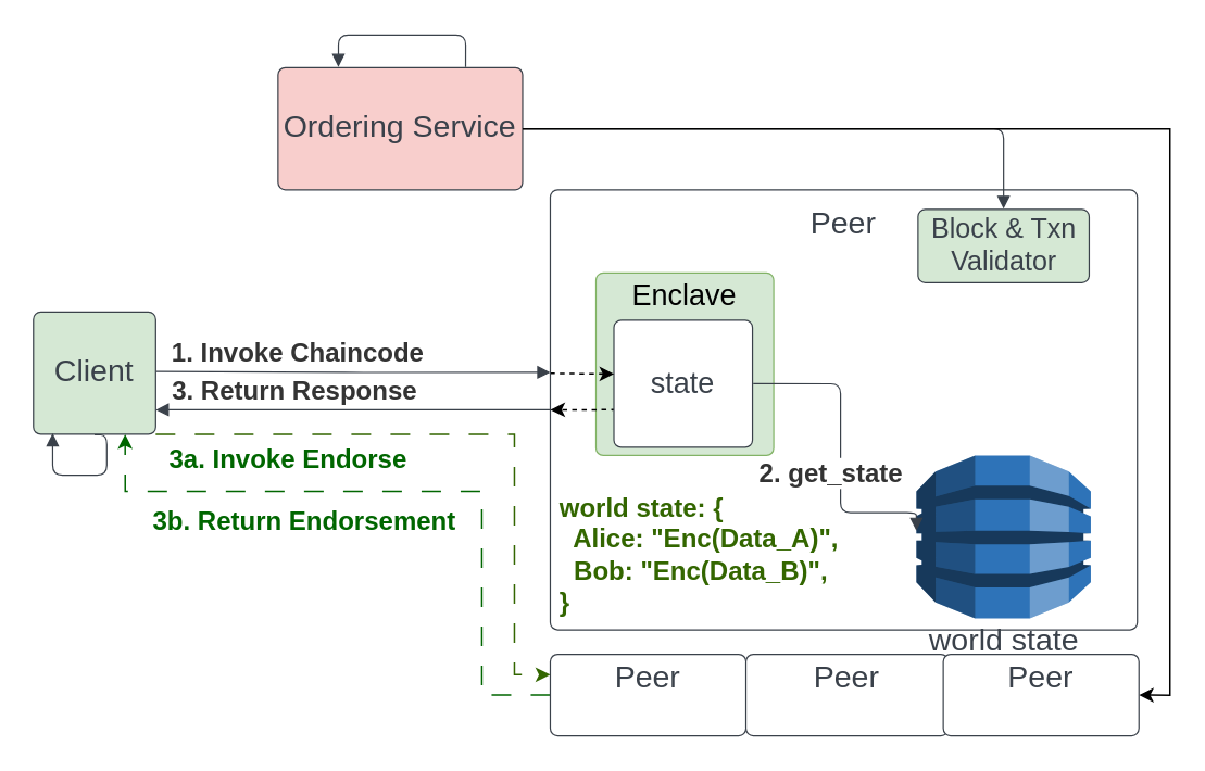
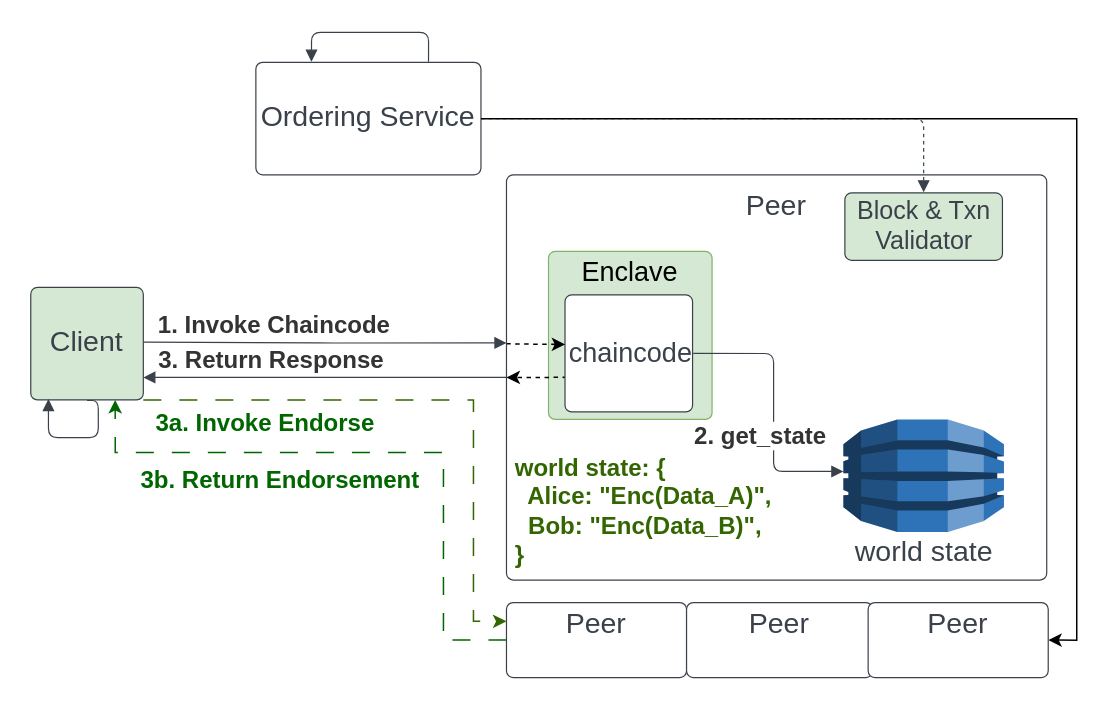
  <mxCell id="0" />
  <mxCell id="1" parent="0" />
  <mxCell id="2" style="edgeStyle=orthogonalEdgeStyle;rounded=0;orthogonalLoop=1;jettySize=auto;html=1;exitX=0;exitY=0.5;exitDx=0;exitDy=0;entryX=0.75;entryY=1;entryDx=0;entryDy=0;dashed=1;dashPattern=12 12;fillColor=#d5e8d4;strokeColor=#006600;" parent="1" source="4" target="5" edge="1"><mxGeometry relative="1" as="geometry"><Array as="points"><mxPoint x="295" y="426" /><mxPoint x="295" y="301" /><mxPoint x="76" y="301" /></Array></mxGeometry></mxCell>
  <mxCell id="3" value="&lt;font style=&quot;font-size: 16px;&quot; color=&quot;#006600&quot;&gt;&lt;b&gt;3b. Return Endorsement&lt;/b&gt;&lt;/font&gt;" style="edgeLabel;html=1;align=center;verticalAlign=middle;resizable=0;points=[];" parent="2" vertex="1" connectable="0"><mxGeometry x="0.3" y="1" relative="1" as="geometry"><mxPoint x="-4" y="16" as="offset" /></mxGeometry></mxCell>
  <mxCell id="4" value="&lt;font style=&quot;font-size: 19px;&quot;&gt;Peer&lt;/font&gt;&lt;br&gt;&lt;br&gt;&lt;br&gt;&lt;br&gt;&lt;br&gt;&lt;br&gt;&lt;br&gt;&lt;br&gt;&lt;br&gt;&lt;br&gt;&lt;div&gt;&lt;br/&gt;&lt;/div&gt;" style="html=1;overflow=block;blockSpacing=1;whiteSpace=wrap;fontSize=16.7;fontColor=#3a414a;spacing=3.8;strokeColor=#3a414a;strokeOpacity=100;rounded=1;absoluteArcSize=1;arcSize=9;strokeWidth=0.8;lucidId=gJdIC6EkD9Za;container=1;collapsible=0;" parent="1" vertex="1"><mxGeometry x="337" y="400.95" width="120" height="50" as="geometry" /></mxCell>
  <mxCell id="5" value="&lt;font style=&quot;font-size: 19px;&quot;&gt;Client&lt;/font&gt;" style="html=1;overflow=block;blockSpacing=1;whiteSpace=wrap;fontSize=16.7;fontColor=#3a414a;spacing=3.8;strokeColor=#3a414a;strokeOpacity=100;rounded=1;absoluteArcSize=1;arcSize=9;strokeWidth=0.8;lucidId=gJdIgxv0D-uK;fillColor=#d5e8d4;" parent="1" vertex="1"><mxGeometry x="20" y="190.95" width="75" height="75" as="geometry" /></mxCell>
- <mxCell id="6" value="&lt;font style=&quot;font-size: 19px;&quot;&gt;Ordering Service&lt;/font&gt;" style="html=1;overflow=block;blockSpacing=1;whiteSpace=wrap;fontSize=16.7;fontColor=#3a414a;spacing=3.8;strokeColor=#3a414a;strokeOpacity=100;rounded=1;absoluteArcSize=1;arcSize=9;strokeWidth=0.8;lucidId=gJdIvHb7BSO.;fillColor=#f8cecc;" parent="1" vertex="1"><mxGeometry x="170" y="40.95" width="150" height="75" as="geometry" /></mxCell>
+ <mxCell id="6" value="&lt;font style=&quot;font-size: 19px;&quot;&gt;Ordering Service&lt;/font&gt;" style="html=1;overflow=block;blockSpacing=1;whiteSpace=wrap;fontSize=16.7;fontColor=#3a414a;spacing=3.8;strokeColor=#3a414a;strokeOpacity=100;rounded=1;absoluteArcSize=1;arcSize=9;strokeWidth=0.8;lucidId=gJdIvHb7BSO.;" parent="1" vertex="1"><mxGeometry x="170" y="40.95" width="150" height="75" as="geometry" /></mxCell>
  <mxCell id="7" value="&lt;font style=&quot;font-size: 19px;&quot;&gt;Peer&lt;br&gt;&lt;br&gt;&lt;br&gt;&lt;br&gt;&lt;br&gt;&lt;br&gt;&lt;br&gt;&lt;br&gt;&lt;br&gt;&lt;br&gt;&lt;br&gt;&lt;/font&gt;" style="html=1;overflow=block;blockSpacing=1;whiteSpace=wrap;fontSize=16.7;fontColor=#3a414a;spacing=3.8;strokeColor=#3a414a;strokeOpacity=100;rounded=1;absoluteArcSize=1;arcSize=9;strokeWidth=0.8;lucidId=gJdIC6EkD9Za;container=1;collapsible=0;" parent="1" vertex="1"><mxGeometry x="337" y="115.95" width="360" height="270" as="geometry" /></mxCell>
  <mxCell id="8" value="&lt;span style=&quot;font-size: 18px;&quot;&gt;Enclave&lt;br&gt;&lt;br&gt;&lt;br&gt;&lt;br&gt;&lt;br&gt;&lt;/span&gt;" style="html=1;overflow=block;blockSpacing=1;whiteSpace=wrap;fontSize=16.7;spacing=3.8;strokeColor=#82b366;strokeOpacity=100;rounded=1;absoluteArcSize=1;arcSize=9;strokeWidth=0.8;lucidId=gJdI5SxZYz~T;fillColor=#d5e8d4;" parent="7" vertex="1"><mxGeometry x="28" y="51" width="109" height="112" as="geometry" /></mxCell>
  <mxCell id="9" style="edgeStyle=orthogonalEdgeStyle;rounded=0;orthogonalLoop=1;jettySize=auto;html=1;entryX=0;entryY=0.5;entryDx=0;entryDy=0;exitX=-0.016;exitY=0.705;exitDx=0;exitDy=0;exitPerimeter=0;dashed=1;" parent="7" source="10" target="7" edge="1"><mxGeometry relative="1" as="geometry"><Array as="points"><mxPoint x="39" y="135" /><mxPoint x="39" y="135" /></Array></mxGeometry></mxCell>
- <mxCell id="10" value="&lt;font style=&quot;font-size: 18px;&quot;&gt;state&lt;/font&gt;" style="html=1;overflow=block;blockSpacing=1;whiteSpace=wrap;fontSize=16.7;fontColor=#3a414a;spacing=3.8;strokeColor=#3a414a;strokeOpacity=100;rounded=1;absoluteArcSize=1;arcSize=9;strokeWidth=0.8;lucidId=gJdI5SxZYz~T;" parent="7" vertex="1"><mxGeometry x="39" y="80" width="85" height="78" as="geometry" /></mxCell>
- <mxCell id="11" value="&lt;font style=&quot;font-size: 19px;&quot;&gt;world state&lt;/font&gt;" style="html=1;overflow=block;blockSpacing=1;whiteSpace=wrap;shape=mxgraph.aws3.dynamo_db;labelPosition=center;verticalLabelPosition=bottom;align=center;verticalAlign=top;pointerEvents=1;fontSize=16.7;fontColor=#3a414a;spacing=3.8;strokeColor=#3a414a;strokeOpacity=100;rounded=1;absoluteArcSize=1;arcSize=9;fillColor=#2e73b8;strokeWidth=0.8;lucidId=gJdIeH.mhM4w;" parent="7" vertex="1"><mxGeometry x="224.5" y="163" width="107" height="100" as="geometry" /></mxCell>
+ <mxCell id="10" value="&lt;font style=&quot;font-size: 18px;&quot;&gt;chaincode&lt;/font&gt;" style="html=1;overflow=block;blockSpacing=1;whiteSpace=wrap;fontSize=16.7;fontColor=#3a414a;spacing=3.8;strokeColor=#3a414a;strokeOpacity=100;rounded=1;absoluteArcSize=1;arcSize=9;strokeWidth=0.8;lucidId=gJdI5SxZYz~T;" parent="7" vertex="1"><mxGeometry x="39" y="80" width="85" height="78" as="geometry" /></mxCell>
+ <mxCell id="11" value="&lt;font style=&quot;font-size: 19px;&quot;&gt;world state&lt;/font&gt;" style="html=1;overflow=block;blockSpacing=1;whiteSpace=wrap;shape=mxgraph.aws3.dynamo_db;labelPosition=center;verticalLabelPosition=bottom;align=center;verticalAlign=top;pointerEvents=1;fontSize=16.7;fontColor=#3a414a;spacing=3.8;strokeColor=#3a414a;strokeOpacity=100;rounded=1;absoluteArcSize=1;arcSize=9;fillColor=#2e73b8;strokeWidth=0.8;lucidId=gJdIeH.mhM4w;" parent="7" vertex="1"><mxGeometry x="224.5" y="163" width="107" height="75" as="geometry" /></mxCell>
  <mxCell id="12" value="Block &amp;amp; Txn&lt;br&gt;Validator" style="html=1;overflow=block;blockSpacing=1;whiteSpace=wrap;fontSize=16.7;fontColor=#3a414a;spacing=3.8;strokeColor=#3a414a;strokeOpacity=100;rounded=1;absoluteArcSize=1;arcSize=9;strokeWidth=0.8;lucidId=gJdIPFnTu.oT;fillColor=#d5e8d4;" parent="7" vertex="1"><mxGeometry x="225.5" y="12" width="105" height="45" as="geometry" /></mxCell>
  <mxCell id="13" value="" style="html=1;jettySize=18;whiteSpace=wrap;fontSize=13;strokeColor=#3a414a;strokeOpacity=100;strokeWidth=0.8;rounded=1;arcSize=12;edgeStyle=orthogonalEdgeStyle;startArrow=none;endArrow=block;endFill=1;exitX=1.005;exitY=0.5;exitPerimeter=0;entryX=0;entryY=0.462;entryPerimeter=0;lucidId=gJdI9AyTRsS.;" parent="7" source="10" target="11" edge="1"><mxGeometry width="100" height="100" relative="1" as="geometry"><Array as="points"><mxPoint x="178" y="119" /><mxPoint x="178" y="198" /></Array></mxGeometry></mxCell>
  <mxCell id="14" value="&lt;font style=&quot;font-size: 16px;&quot;&gt;2. get_state&lt;/font&gt;" style="text;html=1;resizable=0;labelBackgroundColor=default;align=center;verticalAlign=middle;fontStyle=1;fontColor=#333333;fontSize=13.3;" parent="13" vertex="1"><mxGeometry x="-0.478" relative="1" as="geometry"><mxPoint x="-3" y="55" as="offset" /></mxGeometry></mxCell>
  <mxCell id="15" value="&lt;font color=&quot;#336600&quot; style=&quot;font-size: 16px;&quot;&gt;world state: {&lt;br style=&quot;border-color: var(--border-color);&quot;&gt;&amp;nbsp; Alice: &quot;Enc(Data_A)&quot;,&lt;br style=&quot;border-color: var(--border-color);&quot;&gt;&amp;nbsp; Bob: &quot;Enc(Data_B)&quot;,&lt;br style=&quot;border-color: var(--border-color);&quot;&gt;}&lt;/font&gt;" style="text;html=1;resizable=0;labelBackgroundColor=default;align=left;verticalAlign=middle;fontStyle=1;fontColor=#333333;fontSize=13.3;" parent="7" vertex="1"><mxGeometry x="4.005" y="224" as="geometry" /></mxCell>
  <mxCell id="16" style="edgeStyle=orthogonalEdgeStyle;rounded=0;orthogonalLoop=1;jettySize=auto;html=1;entryX=0.001;entryY=0.417;entryDx=0;entryDy=0;entryPerimeter=0;exitX=0.002;exitY=0.423;exitDx=0;exitDy=0;exitPerimeter=0;dashed=1;startArrow=classic;startFill=1;endArrow=none;endFill=0;" parent="7" source="10" target="7" edge="1"><mxGeometry relative="1" as="geometry"><Array as="points"><mxPoint x="29" y="113" /></Array></mxGeometry></mxCell>
  <mxCell id="17" value="" style="html=1;jettySize=18;whiteSpace=wrap;fontSize=13;strokeColor=#3a414a;strokeOpacity=100;strokeWidth=0.8;rounded=1;arcSize=12;edgeStyle=orthogonalEdgeStyle;startArrow=none;endArrow=block;endFill=1;exitX=1.005;exitY=0.5;exitPerimeter=0;lucidId=gJdIXWOxPbk5;" parent="1" edge="1"><mxGeometry width="100" height="100" relative="1" as="geometry"><Array as="points" /><mxPoint x="95.375" y="227.45" as="sourcePoint" /><mxPoint x="337" y="227.95" as="targetPoint" /></mxGeometry></mxCell>
  <mxCell id="18" value="&lt;font size=&quot;1&quot; color=&quot;#333333&quot;&gt;&lt;span style=&quot;caret-color: rgb(51, 51, 51);&quot;&gt;&lt;b style=&quot;font-size: 16px;&quot;&gt;1. Invoke Chaincode&lt;/b&gt;&lt;/span&gt;&lt;/font&gt;" style="text;html=1;resizable=0;labelBackgroundColor=default;align=center;verticalAlign=middle;" parent="17" vertex="1"><mxGeometry x="-0.662" relative="1" as="geometry"><mxPoint x="45" y="-12" as="offset" /></mxGeometry></mxCell>
  <mxCell id="19" style="edgeStyle=orthogonalEdgeStyle;rounded=0;orthogonalLoop=1;jettySize=auto;html=1;exitX=0;exitY=0;exitDx=0;exitDy=0;" parent="17" source="18" target="18" edge="1"><mxGeometry relative="1" as="geometry" /></mxCell>
  <mxCell id="20" style="edgeStyle=orthogonalEdgeStyle;rounded=0;orthogonalLoop=1;jettySize=auto;html=1;exitX=0;exitY=0;exitDx=0;exitDy=0;" parent="17" source="18" target="18" edge="1"><mxGeometry relative="1" as="geometry" /></mxCell>
  <mxCell id="21" value="" style="html=1;jettySize=18;whiteSpace=wrap;overflow=block;blockSpacing=1;fontSize=13;strokeColor=#3a414a;strokeOpacity=100;strokeWidth=0.8;rounded=1;arcSize=12;edgeStyle=orthogonalEdgeStyle;startArrow=none;endArrow=block;endFill=1;exitX=0.5;exitY=1.005;exitPerimeter=0;lucidId=gJdI6e9lcOTb;entryX=0.157;entryY=0.992;entryDx=0;entryDy=0;entryPerimeter=0;" parent="1" source="5" target="5" edge="1"><mxGeometry width="100" height="100" relative="1" as="geometry"><Array as="points"><mxPoint x="65" y="266" /><mxPoint x="65" y="291" /><mxPoint x="32" y="291" /></Array><mxPoint x="15" y="311" as="targetPoint" /></mxGeometry></mxCell>
  <mxCell id="22" value="" style="html=1;jettySize=18;whiteSpace=wrap;fontSize=13;strokeColor=#3a414a;strokeOpacity=100;strokeWidth=0.8;rounded=1;arcSize=12;edgeStyle=orthogonalEdgeStyle;startArrow=none;endArrow=block;endFill=1;exitX=0.767;exitY=-0.005;exitPerimeter=0;entryX=0.247;entryY=-0.005;entryPerimeter=0;lucidId=gJdIUVIgrSRE;" parent="1" source="6" target="6" edge="1"><mxGeometry width="100" height="100" relative="1" as="geometry"><Array as="points"><mxPoint x="285" y="20.95" generated="1" /><mxPoint x="207" y="20.95" generated="1" /></Array></mxGeometry></mxCell>
  <mxCell id="23" value="" style="html=1;jettySize=18;whiteSpace=wrap;fontSize=13;strokeColor=#3a414a;strokeOpacity=100;strokeWidth=0.8;rounded=1;arcSize=12;edgeStyle=orthogonalEdgeStyle;startArrow=none;endArrow=block;endFill=1;lucidId=gJdIGSDJXt0t;" parent="1" edge="1"><mxGeometry width="100" height="100" relative="1" as="geometry"><Array as="points" /><mxPoint x="337" y="250.95" as="sourcePoint" /><mxPoint x="95" y="250.95" as="targetPoint" /></mxGeometry></mxCell>
  <mxCell id="24" value="&lt;font style=&quot;font-size: 16px;&quot;&gt;3. Return Response&lt;/font&gt;" style="text;html=1;resizable=0;labelBackgroundColor=default;align=center;verticalAlign=middle;fontStyle=1;fontColor=#333333;fontSize=13.3;" parent="23" vertex="1"><mxGeometry x="0.507" relative="1" as="geometry"><mxPoint x="24" y="-12" as="offset" /></mxGeometry></mxCell>
- <mxCell id="25" value="" style="html=1;jettySize=18;whiteSpace=wrap;fontSize=13;strokeColor=#3a414a;strokeOpacity=100;strokeWidth=0.8;rounded=1;arcSize=12;edgeStyle=orthogonalEdgeStyle;startArrow=none;endArrow=block;endFill=1;exitX=1.002;exitY=0.5;exitPerimeter=0;entryX=0.5;entryY=-0.008;entryPerimeter=0;lucidId=gJdI1uD7Hwsn;" parent="1" source="6" target="12" edge="1"><mxGeometry width="100" height="100" relative="1" as="geometry"><Array as="points" /></mxGeometry></mxCell>
+ <mxCell id="25" value="" style="html=1;jettySize=18;whiteSpace=wrap;fontSize=13;strokeColor=#3a414a;strokeOpacity=100;strokeWidth=0.8;rounded=1;arcSize=12;edgeStyle=orthogonalEdgeStyle;startArrow=none;endArrow=block;endFill=1;exitX=1.002;exitY=0.5;exitPerimeter=0;entryX=0.5;entryY=-0.008;entryPerimeter=0;lucidId=gJdI1uD7Hwsn;dashed=1;" parent="1" source="6" target="12" edge="1"><mxGeometry width="100" height="100" relative="1" as="geometry"><Array as="points" /></mxGeometry></mxCell>
  <mxCell id="26" style="edgeStyle=orthogonalEdgeStyle;rounded=0;orthogonalLoop=1;jettySize=auto;html=1;entryX=1;entryY=0.5;entryDx=0;entryDy=0;" parent="1" source="6" target="28" edge="1"><mxGeometry relative="1" as="geometry"><mxPoint x="787" y="360.95" as="targetPoint" /><Array as="points"><mxPoint x="717" y="78.95" /><mxPoint x="717" y="425.95" /></Array></mxGeometry></mxCell>
  <mxCell id="27" value="&lt;font style=&quot;font-size: 19px;&quot;&gt;Peer&lt;br&gt;&lt;br&gt;&lt;br&gt;&lt;br&gt;&lt;br&gt;&lt;br&gt;&lt;br&gt;&lt;br&gt;&lt;br&gt;&lt;br&gt;&lt;br&gt;&lt;br&gt;&lt;/font&gt;" style="html=1;overflow=block;blockSpacing=1;whiteSpace=wrap;fontSize=16.7;fontColor=#3a414a;spacing=3.8;strokeColor=#3a414a;strokeOpacity=100;rounded=1;absoluteArcSize=1;arcSize=9;strokeWidth=0.8;lucidId=gJdIC6EkD9Za;container=1;collapsible=0;" parent="1" vertex="1"><mxGeometry x="457" y="400.95" width="124" height="50" as="geometry" /></mxCell>
  <mxCell id="28" value="&lt;font style=&quot;font-size: 19px;&quot;&gt;Peer&lt;br&gt;&lt;br&gt;&lt;br&gt;&lt;br&gt;&lt;br&gt;&lt;br&gt;&lt;br&gt;&lt;br&gt;&lt;br&gt;&lt;br&gt;&lt;br&gt;&lt;br&gt;&lt;/font&gt;" style="html=1;overflow=block;blockSpacing=1;whiteSpace=wrap;fontSize=16.7;fontColor=#3a414a;spacing=3.8;strokeColor=#3a414a;strokeOpacity=100;rounded=1;absoluteArcSize=1;arcSize=9;strokeWidth=0.8;lucidId=gJdIC6EkD9Za;container=1;collapsible=0;" parent="1" vertex="1"><mxGeometry x="578" y="400.95" width="120" height="50" as="geometry" /></mxCell>
  <mxCell id="29" style="edgeStyle=orthogonalEdgeStyle;rounded=0;orthogonalLoop=1;jettySize=auto;html=1;entryX=0;entryY=0.25;entryDx=0;entryDy=0;exitX=1;exitY=1;exitDx=0;exitDy=0;dashed=1;dashPattern=12 12;fillColor=#d5e8d4;strokeColor=#336600;" parent="1" source="5" target="4" edge="1"><mxGeometry relative="1" as="geometry"><mxPoint x="306" y="532" as="targetPoint" /><Array as="points"><mxPoint x="315" y="266" /><mxPoint x="315" y="414" /></Array><mxPoint x="5" y="351" as="sourcePoint" /></mxGeometry></mxCell>
  <mxCell id="30" value="&lt;b&gt;&lt;font color=&quot;#006600&quot; style=&quot;font-size: 16px;&quot;&gt;3a. Invoke Endorse&lt;/font&gt;&lt;/b&gt;" style="edgeLabel;html=1;align=center;verticalAlign=middle;resizable=0;points=[];" parent="29" vertex="1" connectable="0"><mxGeometry x="-0.581" y="1" relative="1" as="geometry"><mxPoint x="-2" y="16" as="offset" /></mxGeometry></mxCell>
